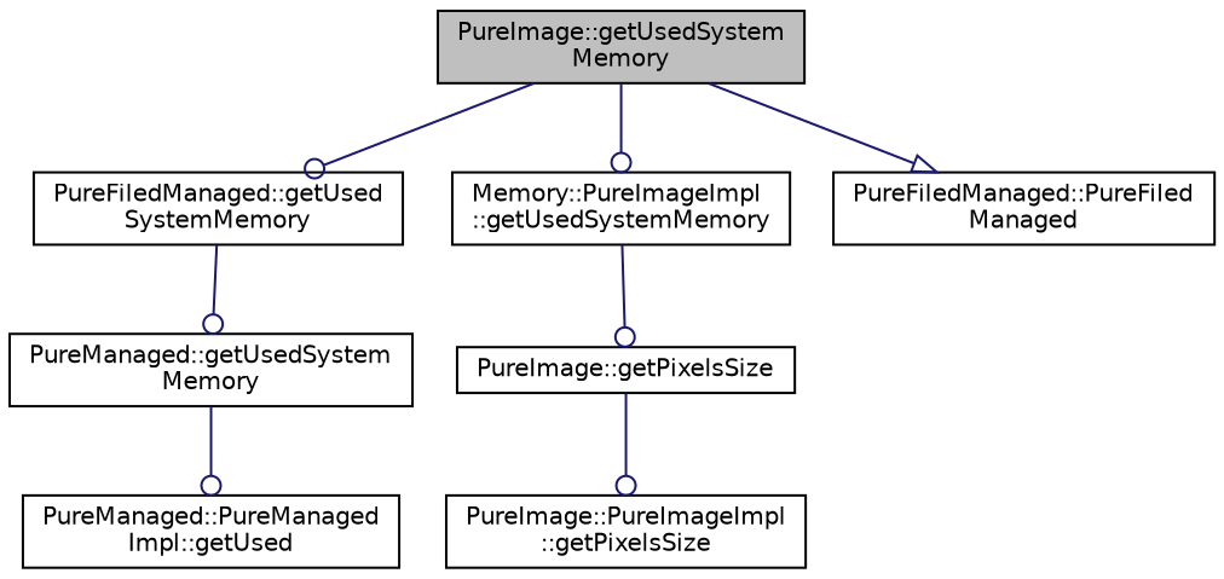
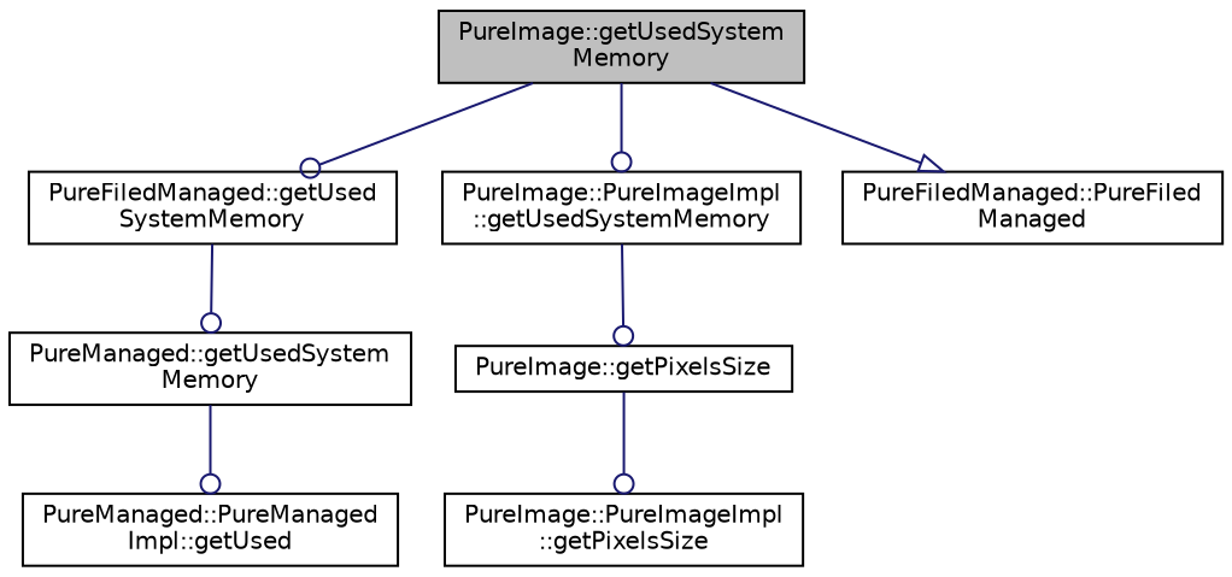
  digraph {
    rankdir=TB
    node [color=black fillcolor=white fontname=Helvetica fontsize=10 shape=record style=filled]
    edge [arrowhead=odot color=midnightblue fontname=Helvetica fontsize=10 labelfontname=Helvetica labelfontsize=10 style=solid]
    n1 [fillcolor=grey75 fontcolor=black height=0.2 label="PureImage::getUsedSystem\lMemory" width=0.4]
    n2 [height=0.2 label="PureFiledManaged::getUsed\lSystemMemory" width=0.4]
-   n3 [height=0.2 label="Memory::PureImageImpl\l::getUsedSystemMemory" width=0.4]
+   n3 [height=0.2 label="PureImage::PureImageImpl\l::getUsedSystemMemory" width=0.4]
    n4 [height=0.2 label="PureFiledManaged::PureFiled\lManaged" width=0.4]
    n5 [height=0.2 label="PureManaged::getUsedSystem\lMemory" width=0.4]
    n6 [height=0.2 label="PureImage::getPixelsSize" width=0.4]
    n7 [height=0.2 label="PureManaged::PureManaged\lImpl::getUsed" width=0.4]
    n8 [height=0.2 label="PureImage::PureImageImpl\l::getPixelsSize" width=0.4]
    n1 -> n2
    n1 -> n3
    n1 -> n4 [arrowhead=onormal]
    n2 -> n5
    n3 -> n6
    n5 -> n7
    n6 -> n8
  }
